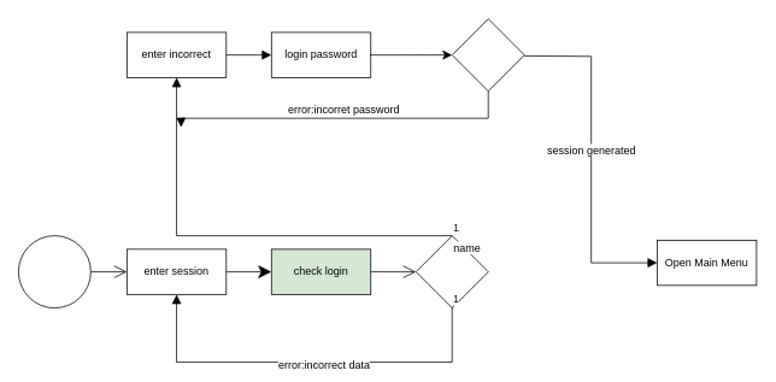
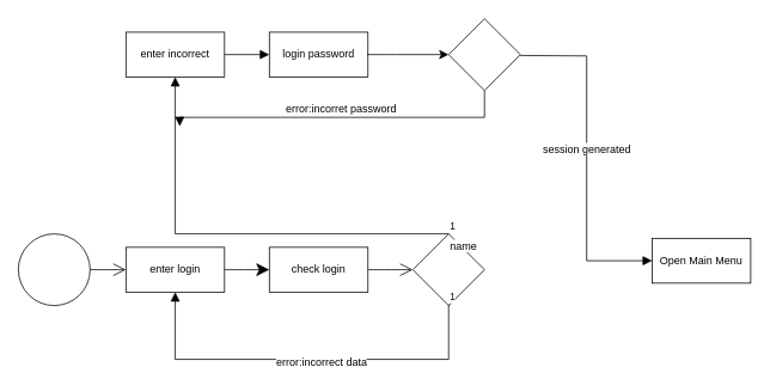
  <mxCell id="0" />
  <mxCell id="1" parent="0" />
  <mxCell id="2" value="" style="ellipse;whiteSpace=wrap;html=1;aspect=fixed;" parent="1" vertex="1"><mxGeometry y="260" width="80" height="80" as="geometry" x="20" /></mxCell>
- <mxCell id="3" value="enter session" style="html=1;whiteSpace=wrap;" parent="1" vertex="1"><mxGeometry x="140" y="275" width="110" height="50" as="geometry" /></mxCell>
+ <mxCell id="3" value="enter login" style="html=1;whiteSpace=wrap;" parent="1" vertex="1"><mxGeometry x="140" y="275" width="110" height="50" as="geometry" /></mxCell>
  <mxCell id="4" value="" style="endArrow=open;endFill=1;endSize=12;html=1;rounded=0;fontSize=12;curved=1;" parent="1" edge="1"><mxGeometry width="160" relative="1" as="geometry"><mxPoint x="100" y="300" as="sourcePoint" /><mxPoint x="140" y="300" as="targetPoint" /></mxGeometry></mxCell>
  <mxCell id="5" value="" style="rhombus;whiteSpace=wrap;html=1;" parent="1" vertex="1"><mxGeometry x="460" y="260" width="80" height="80" as="geometry" /></mxCell>
  <mxCell id="6" value="" style="endArrow=classic;endFill=1;endSize=12;html=1;rounded=0;fontSize=12;curved=1;entryX=0;entryY=0.5;entryDx=0;entryDy=0;" parent="1" source="3" target="7" edge="1"><mxGeometry width="160" relative="1" as="geometry"><mxPoint x="250" y="300" as="sourcePoint" /><mxPoint x="290" y="300" as="targetPoint" /></mxGeometry></mxCell>
- <mxCell id="7" value="check login" style="html=1;whiteSpace=wrap;fillColor=#d5e8d4;" parent="1" vertex="1"><mxGeometry x="300" y="275" width="110" height="50" as="geometry" /></mxCell>
+ <mxCell id="7" value="check login" style="html=1;whiteSpace=wrap;" parent="1" vertex="1"><mxGeometry x="300" y="275" width="110" height="50" as="geometry" /></mxCell>
  <mxCell id="8" value="" style="endArrow=open;endFill=1;endSize=12;html=1;rounded=0;fontSize=12;curved=1;" parent="1" edge="1"><mxGeometry width="160" relative="1" as="geometry"><mxPoint x="410" y="300" as="sourcePoint" /><mxPoint x="460" y="300" as="targetPoint" /></mxGeometry></mxCell>
  <mxCell id="9" value="error:incorrect data" style="endArrow=block;endFill=1;html=1;edgeStyle=orthogonalEdgeStyle;align=left;verticalAlign=top;rounded=0;fontSize=12;startSize=8;endSize=8;entryX=0.5;entryY=1;entryDx=0;entryDy=0;" parent="1" target="3" edge="1"><mxGeometry x="0.157" y="-10" relative="1" as="geometry"><mxPoint x="500" y="339" as="sourcePoint" /><mxPoint x="660" y="339" as="targetPoint" /><Array as="points"><mxPoint x="500" y="400" /><mxPoint x="195" y="400" /></Array><mxPoint as="offset" /></mxGeometry></mxCell>
  <mxCell id="10" value="1" style="edgeLabel;resizable=0;html=1;align=left;verticalAlign=bottom;" parent="9" connectable="0" vertex="1"><mxGeometry x="-1" relative="1" as="geometry" /></mxCell>
  <mxCell id="11" value="enter incorrect" style="html=1;whiteSpace=wrap;" parent="1" vertex="1"><mxGeometry x="140" y="35" width="110" height="50" as="geometry" /></mxCell>
  <mxCell id="12" value="login password" style="html=1;whiteSpace=wrap;" parent="1" vertex="1"><mxGeometry x="300" y="35" width="110" height="50" as="geometry" /></mxCell>
  <mxCell id="13" value="Open Main Menu" style="html=1;whiteSpace=wrap;" parent="1" vertex="1"><mxGeometry x="727" y="265" width="110" height="50" as="geometry" /></mxCell>
  <mxCell id="14" value="name" style="endArrow=block;endFill=1;html=1;edgeStyle=elbowEdgeStyle;align=left;verticalAlign=top;rounded=0;fontSize=12;startSize=8;endSize=8;entryX=0.5;entryY=1;entryDx=0;entryDy=0;" parent="1" target="11" edge="1"><mxGeometry x="-1" relative="1" as="geometry"><mxPoint x="500" y="260" as="sourcePoint" /><mxPoint x="660" y="260" as="targetPoint" /><Array as="points"><mxPoint x="195" y="170" /></Array></mxGeometry></mxCell>
  <mxCell id="15" value="1" style="edgeLabel;resizable=0;html=1;align=left;verticalAlign=bottom;" parent="14" connectable="0" vertex="1"><mxGeometry x="-1" relative="1" as="geometry" /></mxCell>
  <mxCell id="16" value="" style="html=1;verticalAlign=bottom;endArrow=block;curved=0;rounded=0;fontSize=12;startSize=8;endSize=8;" parent="1" edge="1"><mxGeometry width="80" relative="1" as="geometry"><mxPoint x="250" y="60" as="sourcePoint" /><mxPoint x="300" y="60" as="targetPoint" /></mxGeometry></mxCell>
  <mxCell id="17" value="session generated" style="html=1;verticalAlign=bottom;endArrow=block;rounded=0;fontSize=12;startSize=8;endSize=8;entryX=0;entryY=0.5;entryDx=0;entryDy=0;edgeStyle=orthogonalEdgeStyle;" parent="1" target="13" edge="1"><mxGeometry width="80" relative="1" as="geometry"><mxPoint x="580" y="61" as="sourcePoint" /><mxPoint x="490" y="60" as="targetPoint" /></mxGeometry></mxCell>
  <mxCell id="18" value="" style="rhombus;whiteSpace=wrap;html=1;" parent="1" vertex="1"><mxGeometry x="500" y="20" width="80" height="80" as="geometry" /></mxCell>
  <mxCell id="19" value="" style="endArrow=classic;html=1;rounded=0;fontSize=12;startSize=8;endSize=8;curved=1;entryX=0;entryY=0.5;entryDx=0;entryDy=0;" parent="1" target="18" edge="1"><mxGeometry width="50" height="50" relative="1" as="geometry"><mxPoint x="409" y="60" as="sourcePoint" /><mxPoint x="459" y="10" as="targetPoint" /></mxGeometry></mxCell>
  <mxCell id="20" value="error:incorret password" style="html=1;verticalAlign=bottom;endArrow=block;rounded=0;fontSize=12;startSize=8;endSize=8;exitX=0.5;exitY=1;exitDx=0;exitDy=0;edgeStyle=orthogonalEdgeStyle;" parent="1" source="18" edge="1"><mxGeometry width="80" relative="1" as="geometry"><mxPoint x="450" y="160" as="sourcePoint" /><mxPoint x="200" y="140" as="targetPoint" /><Array as="points"><mxPoint x="540" y="130" /><mxPoint x="200" y="130" /></Array></mxGeometry></mxCell>
